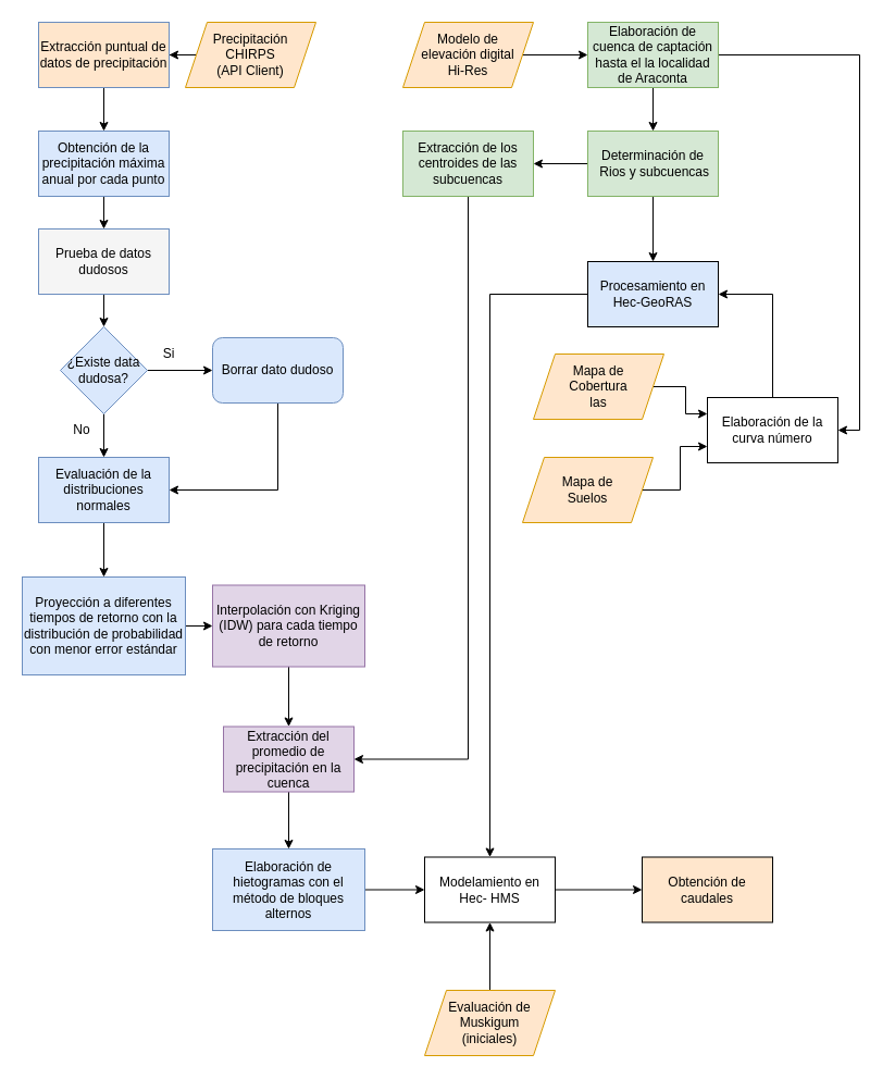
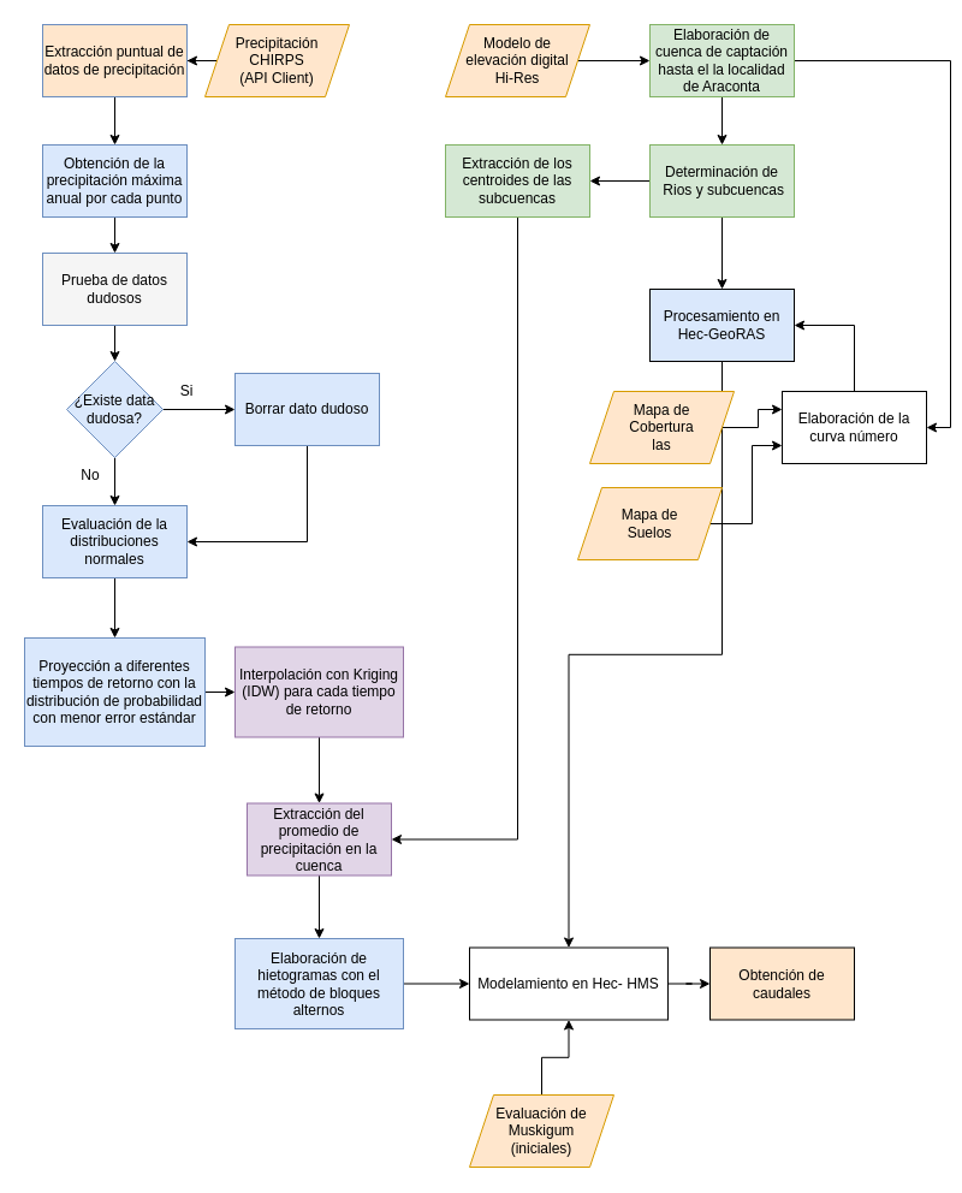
  <mxCell id="0" />
  <mxCell id="1" parent="0" />
  <mxCell id="2" style="edgeStyle=orthogonalEdgeStyle;rounded=0;orthogonalLoop=1;jettySize=auto;html=1;" parent="1" source="3" target="5" edge="1"><mxGeometry relative="1" as="geometry" /></mxCell>
  <mxCell id="3" value="Precipitación &lt;br&gt;CHIRPS&lt;br&gt;(API Client)" style="shape=parallelogram;perimeter=parallelogramPerimeter;whiteSpace=wrap;html=1;fixedSize=1;fillColor=#ffe6cc;strokeColor=#d79b00;" parent="1" vertex="1"><mxGeometry x="170" y="20" width="120" height="60" as="geometry" /></mxCell>
  <mxCell id="4" style="edgeStyle=orthogonalEdgeStyle;rounded=0;orthogonalLoop=1;jettySize=auto;html=1;entryX=0.5;entryY=0;entryDx=0;entryDy=0;" parent="1" source="5" target="7" edge="1"><mxGeometry relative="1" as="geometry" /></mxCell>
  <mxCell id="5" value="Extracción puntual de datos de precipitación" style="rounded=0;whiteSpace=wrap;html=1;fillColor=#ffe6cc;strokeColor=#6c8ebf;" parent="1" vertex="1"><mxGeometry x="35" y="20" width="120" height="60" as="geometry" /></mxCell>
  <mxCell id="6" style="edgeStyle=orthogonalEdgeStyle;rounded=0;orthogonalLoop=1;jettySize=auto;html=1;entryX=0.5;entryY=0;entryDx=0;entryDy=0;" parent="1" source="7" target="9" edge="1"><mxGeometry relative="1" as="geometry" /></mxCell>
  <mxCell id="7" value="Obtención de la precipitación máxima anual por cada punto" style="rounded=0;whiteSpace=wrap;html=1;fillColor=#dae8fc;strokeColor=#6c8ebf;" parent="1" vertex="1"><mxGeometry x="35" y="120" width="120" height="60" as="geometry" /></mxCell>
  <mxCell id="8" style="edgeStyle=orthogonalEdgeStyle;rounded=0;orthogonalLoop=1;jettySize=auto;html=1;entryX=0.5;entryY=0;entryDx=0;entryDy=0;" parent="1" source="9" target="12" edge="1"><mxGeometry relative="1" as="geometry" /></mxCell>
  <mxCell id="9" value="Prueba de datos dudosos" style="rounded=0;whiteSpace=wrap;html=1;fillColor=#f5f5f5;strokeColor=#6c8ebf;" parent="1" vertex="1"><mxGeometry x="35" y="210" width="120" height="60" as="geometry" /></mxCell>
  <mxCell id="10" value="" style="edgeStyle=orthogonalEdgeStyle;rounded=0;orthogonalLoop=1;jettySize=auto;html=1;" parent="1" source="12" target="14" edge="1"><mxGeometry relative="1" as="geometry" /></mxCell>
  <mxCell id="11" value="" style="edgeStyle=orthogonalEdgeStyle;rounded=0;orthogonalLoop=1;jettySize=auto;html=1;" parent="1" source="12" target="16" edge="1"><mxGeometry relative="1" as="geometry" /></mxCell>
  <mxCell id="12" value="¿Existe data dudosa?" style="rhombus;whiteSpace=wrap;html=1;fillColor=#dae8fc;strokeColor=#6c8ebf;" parent="1" vertex="1"><mxGeometry x="55" y="300" width="80" height="80" as="geometry" /></mxCell>
  <mxCell id="13" style="edgeStyle=orthogonalEdgeStyle;rounded=0;orthogonalLoop=1;jettySize=auto;html=1;entryX=1;entryY=0.5;entryDx=0;entryDy=0;exitX=0.5;exitY=1;exitDx=0;exitDy=0;" parent="1" source="14" target="16" edge="1"><mxGeometry relative="1" as="geometry" /></mxCell>
- <mxCell id="14" value="Borrar dato dudoso" style="whiteSpace=wrap;html=1;fillColor=#dae8fc;strokeColor=#6c8ebf;rounded=1;" parent="1" vertex="1"><mxGeometry x="195" y="310" width="120" height="60" as="geometry" /></mxCell>
+ <mxCell id="14" value="Borrar dato dudoso" style="whiteSpace=wrap;html=1;fillColor=#dae8fc;strokeColor=#6c8ebf;" parent="1" vertex="1"><mxGeometry x="195" y="310" width="120" height="60" as="geometry" /></mxCell>
  <mxCell id="15" style="edgeStyle=orthogonalEdgeStyle;rounded=0;orthogonalLoop=1;jettySize=auto;html=1;" parent="1" source="16" target="18" edge="1"><mxGeometry relative="1" as="geometry"><mxPoint x="95" y="520" as="targetPoint" /></mxGeometry></mxCell>
  <mxCell id="16" value="Evaluación de la distribuciones normales" style="whiteSpace=wrap;html=1;fillColor=#dae8fc;strokeColor=#6c8ebf;" parent="1" vertex="1"><mxGeometry x="35" y="420" width="120" height="60" as="geometry" /></mxCell>
  <mxCell id="17" value="" style="edgeStyle=orthogonalEdgeStyle;rounded=0;orthogonalLoop=1;jettySize=auto;html=1;" parent="1" source="18" target="22" edge="1"><mxGeometry relative="1" as="geometry" /></mxCell>
  <mxCell id="18" value="Proyección a diferentes tiempos de retorno con la distribución de probabilidad con menor error estándar" style="rounded=0;whiteSpace=wrap;html=1;fillColor=#dae8fc;strokeColor=#6c8ebf;" parent="1" vertex="1"><mxGeometry x="20" y="530" width="150" height="90" as="geometry" /></mxCell>
  <mxCell id="19" style="edgeStyle=orthogonalEdgeStyle;rounded=0;orthogonalLoop=1;jettySize=auto;html=1;entryX=0;entryY=0.5;entryDx=0;entryDy=0;" parent="1" source="20" target="28" edge="1"><mxGeometry relative="1" as="geometry" /></mxCell>
  <mxCell id="20" value="Elaboración de hietogramas con el método de bloques alternos" style="whiteSpace=wrap;html=1;rounded=0;fillColor=#dae8fc;strokeColor=#6c8ebf;" parent="1" vertex="1"><mxGeometry x="195" y="780" width="140" height="75" as="geometry" /></mxCell>
  <mxCell id="21" value="" style="edgeStyle=orthogonalEdgeStyle;rounded=0;orthogonalLoop=1;jettySize=auto;html=1;" parent="1" source="22" target="24" edge="1"><mxGeometry relative="1" as="geometry" /></mxCell>
  <mxCell id="22" value="Interpolación con Kriging (IDW) para cada tiempo de retorno" style="whiteSpace=wrap;html=1;rounded=0;fillColor=#e1d5e7;strokeColor=#9673a6;" parent="1" vertex="1"><mxGeometry x="195" y="537.5" width="140" height="75" as="geometry" /></mxCell>
  <mxCell id="23" style="edgeStyle=orthogonalEdgeStyle;rounded=0;orthogonalLoop=1;jettySize=auto;html=1;" parent="1" source="24" target="20" edge="1"><mxGeometry relative="1" as="geometry" /></mxCell>
  <mxCell id="24" value="Extracción del promedio de precipitación en la cuenca" style="whiteSpace=wrap;html=1;rounded=0;fillColor=#e1d5e7;strokeColor=#9673a6;" parent="1" vertex="1"><mxGeometry x="205" y="667.5" width="120" height="60" as="geometry" /></mxCell>
  <mxCell id="25" value="Si" style="text;html=1;strokeColor=none;fillColor=none;align=center;verticalAlign=middle;whiteSpace=wrap;rounded=0;" parent="1" vertex="1"><mxGeometry x="125" y="310" width="60" height="30" as="geometry" /></mxCell>
  <mxCell id="26" value="No" style="text;html=1;strokeColor=none;fillColor=none;align=center;verticalAlign=middle;whiteSpace=wrap;rounded=0;" parent="1" vertex="1"><mxGeometry x="45" y="380" width="60" height="30" as="geometry" /></mxCell>
  <mxCell id="27" value="" style="edgeStyle=orthogonalEdgeStyle;rounded=0;orthogonalLoop=1;jettySize=auto;html=1;" parent="1" source="28" target="47" edge="1"><mxGeometry relative="1" as="geometry" /></mxCell>
- <mxCell id="28" value="Modelamiento en Hec- HMS" style="rounded=0;whiteSpace=wrap;html=1;" parent="1" vertex="1"><mxGeometry x="390" y="787.5" width="120" height="60" as="geometry" /></mxCell>
+ <mxCell id="28" value="Modelamiento en Hec- HMS" style="rounded=0;whiteSpace=wrap;html=1;" parent="1" vertex="1"><mxGeometry x="390" y="787.5" width="165" height="60" as="geometry" /></mxCell>
  <mxCell id="29" value="" style="edgeStyle=orthogonalEdgeStyle;rounded=0;orthogonalLoop=1;jettySize=auto;html=1;" parent="1" source="31" target="36" edge="1"><mxGeometry relative="1" as="geometry" /></mxCell>
  <mxCell id="30" style="edgeStyle=orthogonalEdgeStyle;rounded=0;orthogonalLoop=1;jettySize=auto;html=1;entryX=1;entryY=0.5;entryDx=0;entryDy=0;exitX=1;exitY=0.5;exitDx=0;exitDy=0;" parent="1" source="31" target="42" edge="1"><mxGeometry relative="1" as="geometry" /></mxCell>
  <mxCell id="31" value="Elaboración de cuenca de captación hasta el la localidad de Araconta" style="rounded=0;whiteSpace=wrap;html=1;fillColor=#d5e8d4;strokeColor=#82b366;" parent="1" vertex="1"><mxGeometry x="540" y="20" width="120" height="60" as="geometry" /></mxCell>
  <mxCell id="32" style="edgeStyle=orthogonalEdgeStyle;rounded=0;orthogonalLoop=1;jettySize=auto;html=1;entryX=0;entryY=0.5;entryDx=0;entryDy=0;" parent="1" source="33" target="31" edge="1"><mxGeometry relative="1" as="geometry" /></mxCell>
  <mxCell id="33" value="Modelo de &lt;br&gt;elevación digital &lt;br&gt;Hi-Res" style="shape=parallelogram;perimeter=parallelogramPerimeter;whiteSpace=wrap;html=1;fixedSize=1;fillColor=#ffe6cc;strokeColor=#d79b00;" parent="1" vertex="1"><mxGeometry x="370" y="20" width="120" height="60" as="geometry" /></mxCell>
  <mxCell id="34" style="edgeStyle=orthogonalEdgeStyle;rounded=0;orthogonalLoop=1;jettySize=auto;html=1;entryX=1;entryY=0.5;entryDx=0;entryDy=0;" parent="1" source="36" target="38" edge="1"><mxGeometry relative="1" as="geometry" /></mxCell>
  <mxCell id="35" value="" style="edgeStyle=orthogonalEdgeStyle;rounded=0;orthogonalLoop=1;jettySize=auto;html=1;" parent="1" source="36" target="40" edge="1"><mxGeometry relative="1" as="geometry" /></mxCell>
  <mxCell id="36" value="Determinación de&lt;br&gt;&amp;nbsp;Rios y subcuencas" style="whiteSpace=wrap;html=1;rounded=0;fillColor=#d5e8d4;strokeColor=#82b366;" parent="1" vertex="1"><mxGeometry x="540" y="120" width="120" height="60" as="geometry" /></mxCell>
  <mxCell id="37" style="edgeStyle=orthogonalEdgeStyle;rounded=0;orthogonalLoop=1;jettySize=auto;html=1;entryX=1;entryY=0.5;entryDx=0;entryDy=0;exitX=0.5;exitY=1;exitDx=0;exitDy=0;" parent="1" source="38" target="24" edge="1"><mxGeometry relative="1" as="geometry" /></mxCell>
  <mxCell id="38" value="Extracción de los centroides de las subcuencas" style="whiteSpace=wrap;html=1;rounded=0;fillColor=#d5e8d4;strokeColor=#82b366;" parent="1" vertex="1"><mxGeometry x="370" y="120" width="120" height="60" as="geometry" /></mxCell>
  <mxCell id="39" style="edgeStyle=orthogonalEdgeStyle;rounded=0;orthogonalLoop=1;jettySize=auto;html=1;entryX=0.5;entryY=0;entryDx=0;entryDy=0;" parent="1" source="40" target="28" edge="1"><mxGeometry relative="1" as="geometry" /></mxCell>
  <mxCell id="40" value="Procesamiento en Hec-GeoRAS" style="whiteSpace=wrap;html=1;rounded=0;fillColor=#dae8fc;" parent="1" vertex="1"><mxGeometry x="540" y="240" width="120" height="60" as="geometry" /></mxCell>
  <mxCell id="41" style="edgeStyle=orthogonalEdgeStyle;rounded=0;orthogonalLoop=1;jettySize=auto;html=1;entryX=1;entryY=0.5;entryDx=0;entryDy=0;" parent="1" source="42" target="40" edge="1"><mxGeometry relative="1" as="geometry" /></mxCell>
- <mxCell id="42" value="Elaboración de la curva número" style="rounded=0;whiteSpace=wrap;html=1;" parent="1" vertex="1"><mxGeometry x="650" y="365" width="120" height="60" as="geometry" /></mxCell>
+ <mxCell id="42" value="Elaboración de la curva número" style="rounded=0;whiteSpace=wrap;html=1;" parent="1" vertex="1"><mxGeometry x="650" y="325" width="120" height="60" as="geometry" /></mxCell>
  <mxCell id="43" style="edgeStyle=orthogonalEdgeStyle;rounded=0;orthogonalLoop=1;jettySize=auto;html=1;entryX=0;entryY=0.25;entryDx=0;entryDy=0;" parent="1" source="44" target="42" edge="1"><mxGeometry relative="1" as="geometry" /></mxCell>
  <mxCell id="44" value="Mapa de &lt;br&gt;Cobertura &lt;br&gt;las" style="shape=parallelogram;perimeter=parallelogramPerimeter;whiteSpace=wrap;html=1;fixedSize=1;fillColor=#ffe6cc;strokeColor=#d79b00;" parent="1" vertex="1"><mxGeometry x="490" y="325" width="120" height="60" as="geometry" /></mxCell>
  <mxCell id="45" style="edgeStyle=orthogonalEdgeStyle;rounded=0;orthogonalLoop=1;jettySize=auto;html=1;entryX=0;entryY=0.75;entryDx=0;entryDy=0;" parent="1" source="46" target="42" edge="1"><mxGeometry relative="1" as="geometry" /></mxCell>
- <mxCell id="46" value="Mapa de &lt;br&gt;Suelos" style="shape=parallelogram;perimeter=parallelogramPerimeter;whiteSpace=wrap;html=1;fixedSize=1;fillColor=#ffe6cc;strokeColor=#d79b00;" parent="1" vertex="1"><mxGeometry x="480" y="420" width="120" height="60" as="geometry" /></mxCell>
+ <mxCell id="46" value="Mapa de &lt;br&gt;Suelos" style="shape=parallelogram;perimeter=parallelogramPerimeter;whiteSpace=wrap;html=1;fixedSize=1;fillColor=#ffe6cc;strokeColor=#d79b00;" parent="1" vertex="1"><mxGeometry x="480" y="405" width="120" height="60" as="geometry" /></mxCell>
  <mxCell id="47" value="Obtención de caudales" style="whiteSpace=wrap;html=1;rounded=0;fillColor=#ffe6cc;" parent="1" vertex="1"><mxGeometry x="590" y="787.5" width="120" height="60" as="geometry" /></mxCell>
  <mxCell id="48" style="edgeStyle=orthogonalEdgeStyle;rounded=0;orthogonalLoop=1;jettySize=auto;html=1;entryX=0.5;entryY=1;entryDx=0;entryDy=0;" parent="1" source="49" target="28" edge="1"><mxGeometry relative="1" as="geometry" /></mxCell>
  <mxCell id="49" value="Evaluación de Muskigum &lt;br&gt;(iniciales)" style="shape=parallelogram;perimeter=parallelogramPerimeter;whiteSpace=wrap;html=1;fixedSize=1;fillColor=#ffe6cc;strokeColor=#d79b00;" parent="1" vertex="1"><mxGeometry x="390" y="910" width="120" height="60" as="geometry" /></mxCell>
